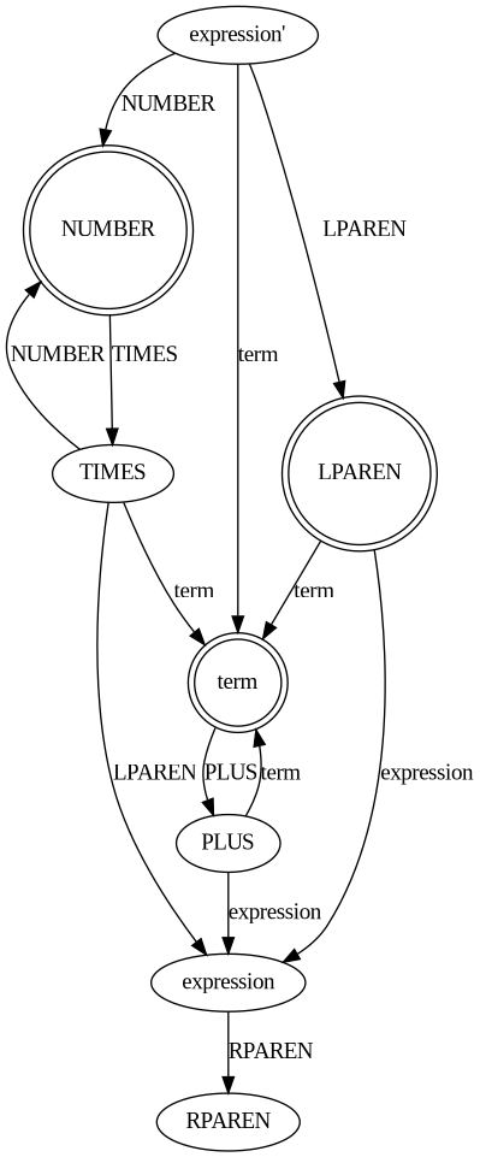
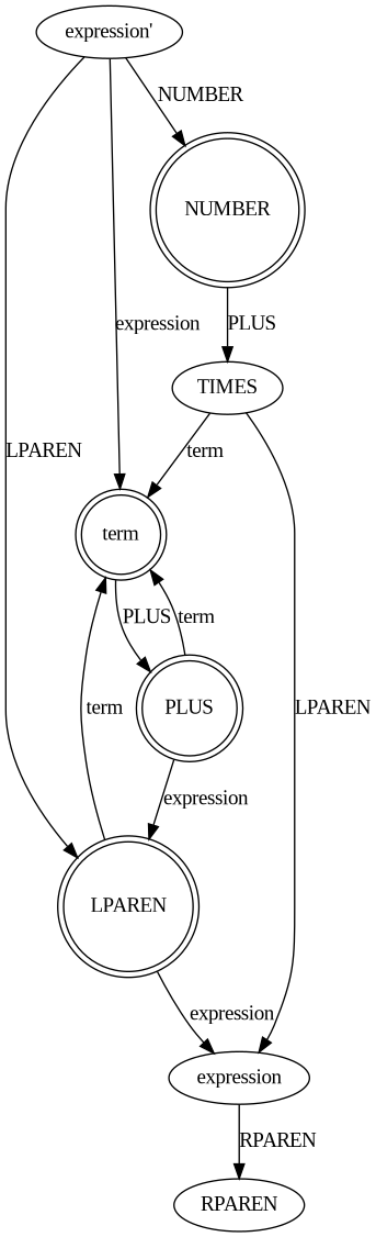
  digraph {
    fontname="Liberation Serif"
    node [fontname="Liberation Serif"]
    edge [fontname="Liberation Serif"]
    n1 [label="expression'"]
    n2 [label=term shape=doublecircle]
    n3 [label=NUMBER shape=doublecircle]
    n4 [label=LPAREN shape=doublecircle]
-   n5 [label=PLUS]
+   n5 [label=PLUS shape=doublecircle]
    n6 [label=TIMES]
    n7 [label=expression shape=ellipse]
    n8 [label=RPAREN shape=ellipse]
-   n1 -> n2 [label=term]
+   n1 -> n2 [label=expression]
    n1 -> n3 [label=NUMBER]
    n1 -> n4 [label=LPAREN]
    n2 -> n5 [label=PLUS]
-   n3 -> n6 [label=TIMES]
+   n3 -> n6 [label=PLUS]
    n4 -> n2 [label=term]
    n4 -> n7 [label=expression]
    n5 -> n2 [label=term]
-   n5 -> n7 [label=expression]
+   n5 -> n4 [label=expression]
    n6 -> n2 [label=term]
-   n6 -> n3 [label=NUMBER]
    n6 -> n7 [label=LPAREN]
    n7 -> n8 [label=RPAREN]
  }
